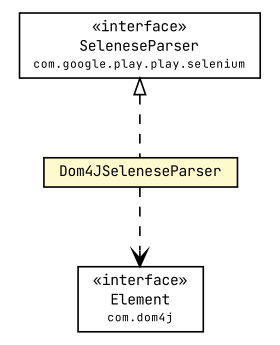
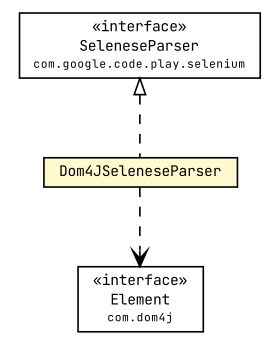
  digraph {
    fontname="JetBrains Mono"
    node [fontcolor=black fontname="JetBrains Mono" fontsize=9.0 shape=plaintext]
    edge [fontname="JetBrains Mono" headport=p labelfontname=arial labelfontsize=10 style=dashed tailport=p]
    n1 [label=<<table border="0" cellborder="1" cellspacing="0" cellpadding="2" port="p" bgcolor="lemonChiffon" href="./Dom4JSeleneseParser.html"> 		<tr><td><table border="0" cellspacing="0" cellpadding="1"> 			<tr><td> Dom4JSeleneseParser </td></tr> 		</table></td></tr> 		</table>>]
    n2 [label=<<table border="0" cellborder="1" cellspacing="0" cellpadding="2" port="p" href="http://java.sun.com/j2se/1.4.2/docs/api/org/dom4j/Element.html"> 		<tr><td><table border="0" cellspacing="0" cellpadding="1"> 			<tr><td> &laquo;interface&raquo; </td></tr> 			<tr><td> Element </td></tr> 			<tr><td><font point-size="7.0"> com.dom4j </font></td></tr> 		</table></td></tr> 		</table>>]
-   n3 [label=<<table border="0" cellborder="1" cellspacing="0" cellpadding="2" port="p" href="../SeleneseParser.html"> 		<tr><td><table border="0" cellspacing="0" cellpadding="1"> 			<tr><td> &laquo;interface&raquo; </td></tr> 			<tr><td> SeleneseParser </td></tr> 			<tr><td><font point-size="7.0"> com.google.play.play.selenium </font></td></tr> 		</table></td></tr> 		</table>>]
+   n3 [label=<<table border="0" cellborder="1" cellspacing="0" cellpadding="2" port="p" href="../SeleneseParser.html"> 		<tr><td><table border="0" cellspacing="0" cellpadding="1"> 			<tr><td> &laquo;interface&raquo; </td></tr> 			<tr><td> SeleneseParser </td></tr> 			<tr><td><font point-size="7.0"> com.google.code.play.selenium </font></td></tr> 		</table></td></tr> 		</table>>]
    n1 -> n2 [arrowhead=open color=black fontcolor=black fontsize=10.0]
    n3 -> n1 [arrowtail=empty dir=back fontsize=10]
  }
